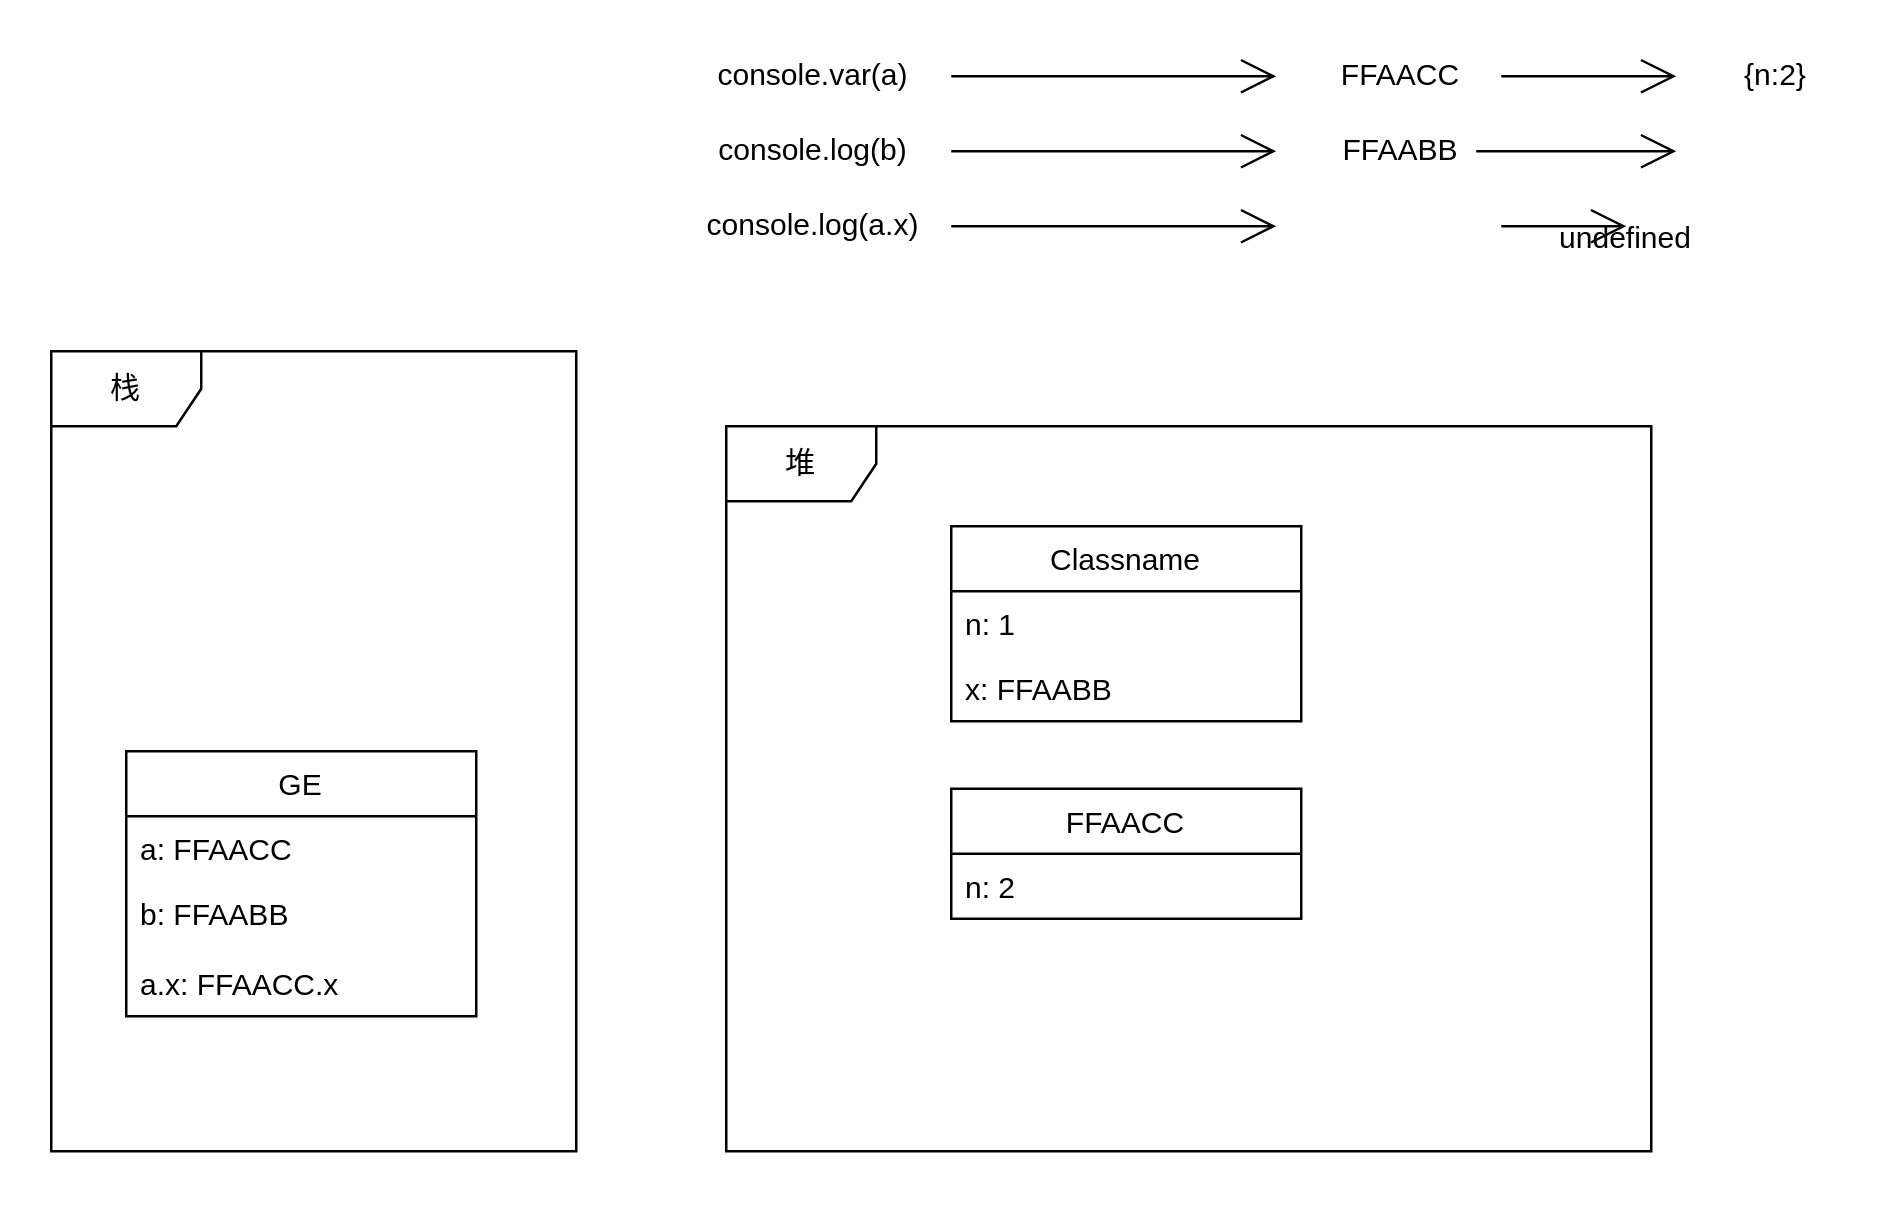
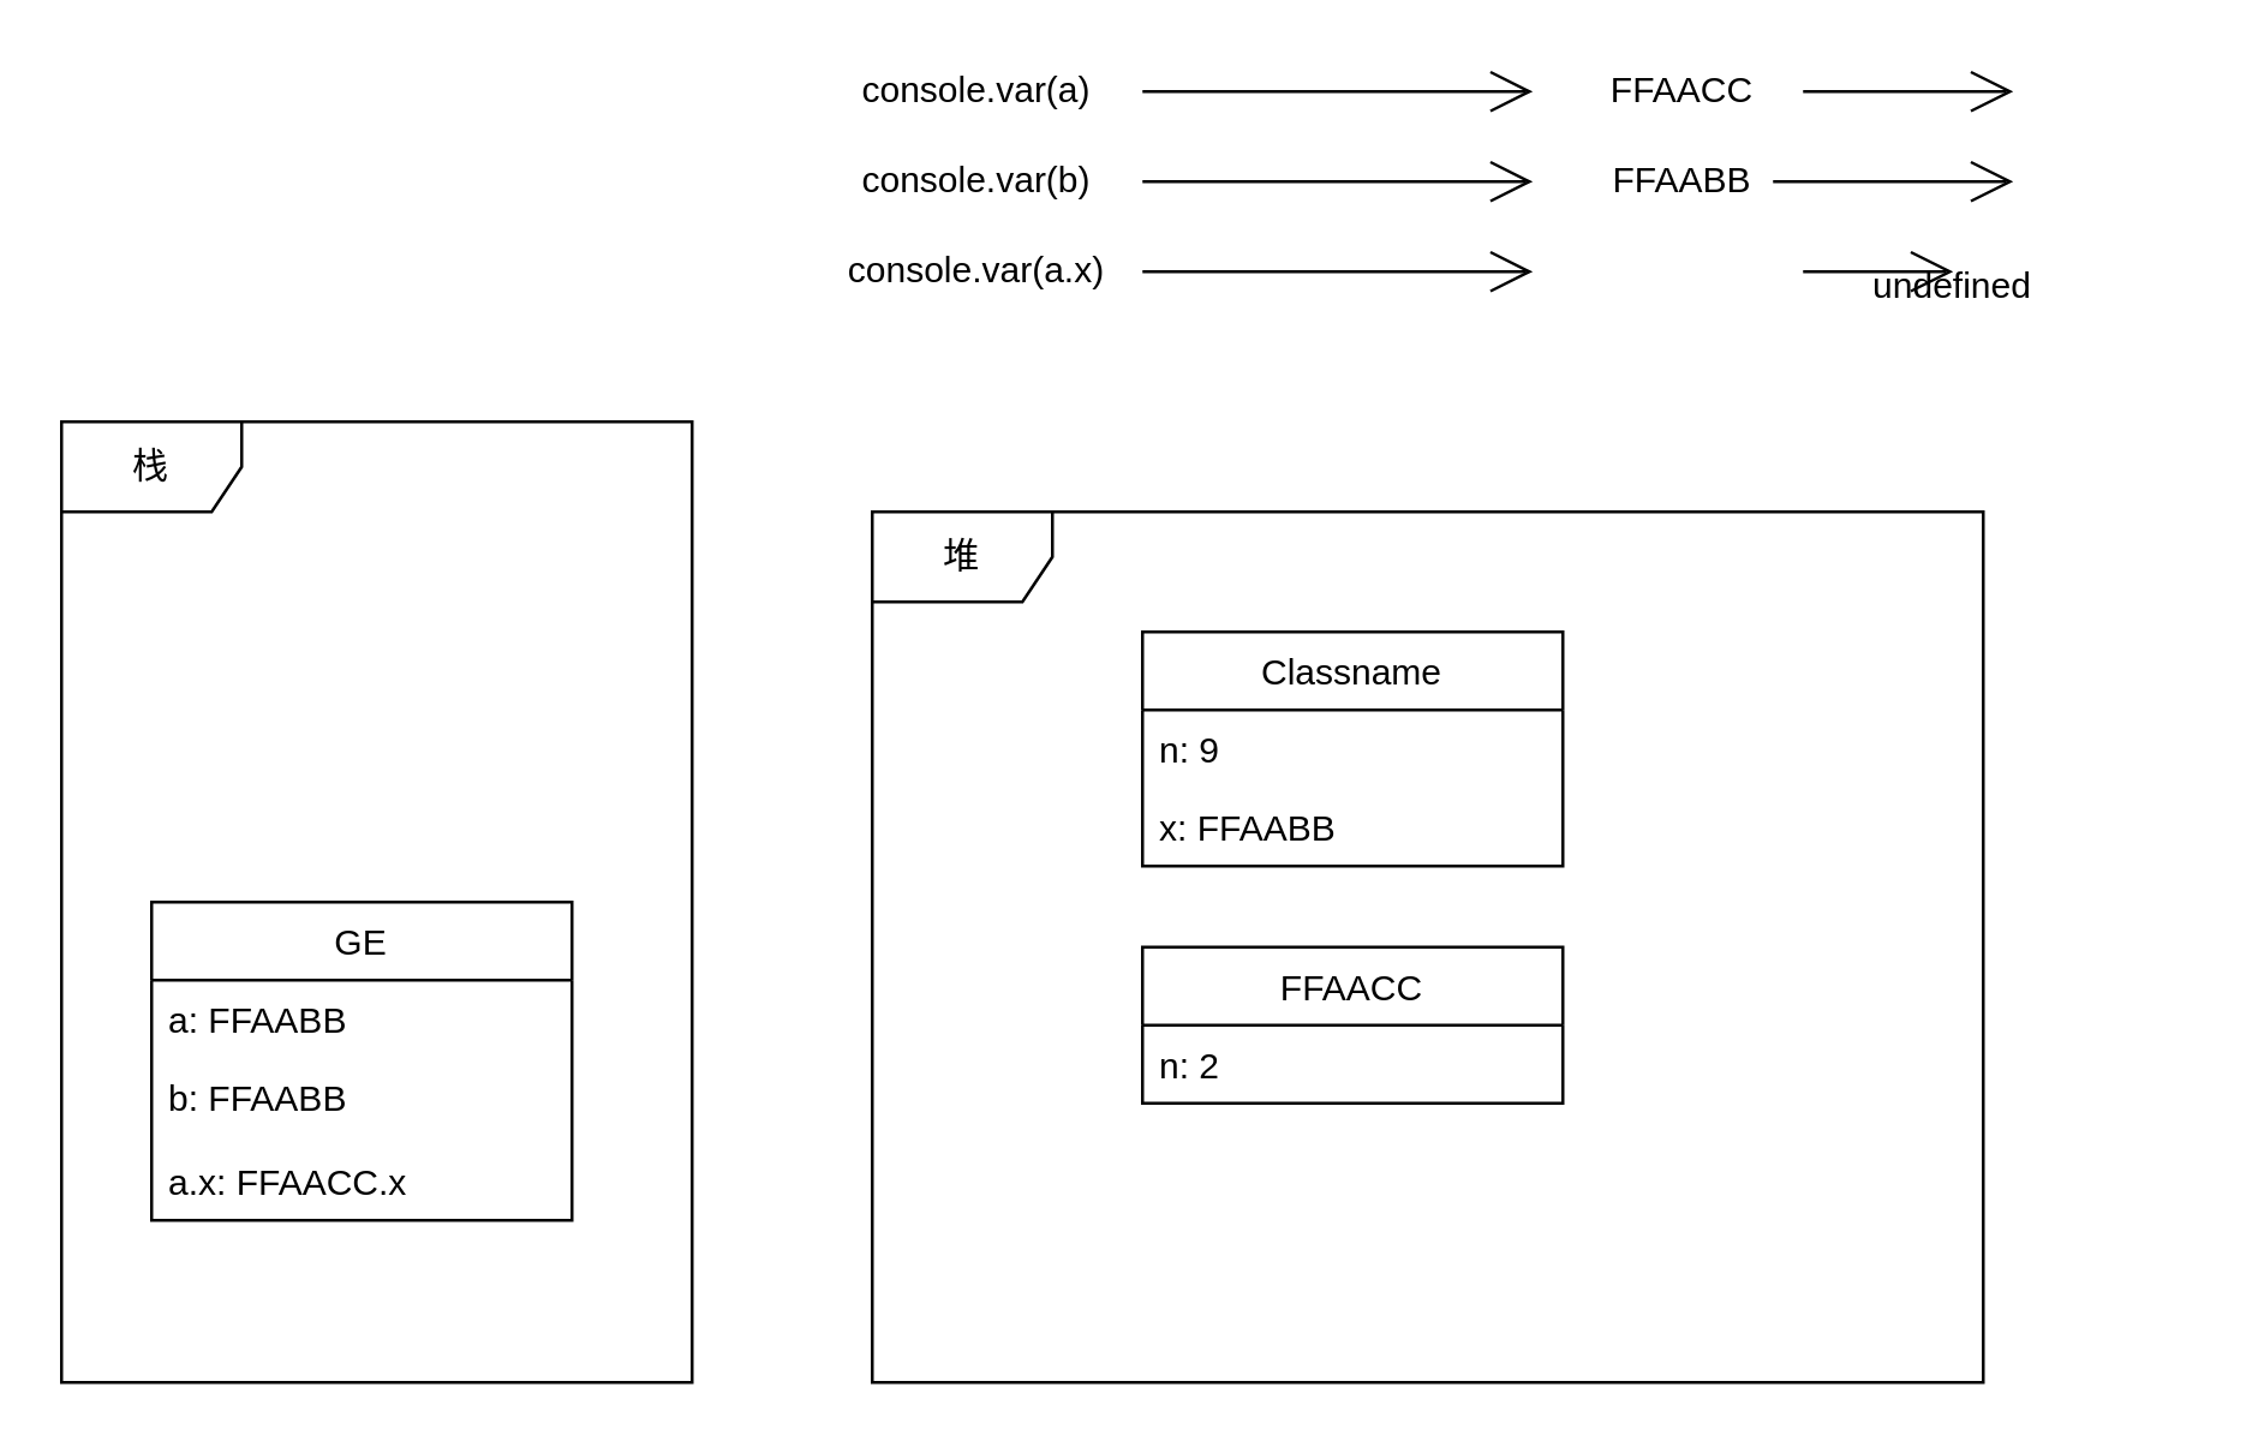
  <mxCell id="0" />
  <mxCell id="1" parent="0" />
  <mxCell id="2" value="栈" style="shape=umlFrame;whiteSpace=wrap;html=1;" vertex="1" parent="1"><mxGeometry x="20" y="140" width="210" height="320" as="geometry" /></mxCell>
  <mxCell id="3" value="堆" style="shape=umlFrame;whiteSpace=wrap;html=1;" vertex="1" parent="1"><mxGeometry x="290" y="170" width="370" height="290" as="geometry" /></mxCell>
  <mxCell id="4" value="console.var(a)" style="text;html=1;strokeColor=none;fillColor=none;align=center;verticalAlign=middle;whiteSpace=wrap;rounded=0;" vertex="1" parent="1"><mxGeometry x="280" y="20" width="90" height="20" as="geometry" /></mxCell>
- <mxCell id="5" value="console.log(b)" style="text;html=1;strokeColor=none;fillColor=none;align=center;verticalAlign=middle;whiteSpace=wrap;rounded=0;" vertex="1" parent="1"><mxGeometry x="280" y="50" width="90" height="20" as="geometry" /></mxCell>
- <mxCell id="6" value="console.log(a.x)" style="text;html=1;strokeColor=none;fillColor=none;align=center;verticalAlign=middle;whiteSpace=wrap;rounded=0;" vertex="1" parent="1"><mxGeometry x="280" y="80" width="90" height="20" as="geometry" /></mxCell>
+ <mxCell id="5" value="console.var(b)" style="text;html=1;strokeColor=none;fillColor=none;align=center;verticalAlign=middle;whiteSpace=wrap;rounded=0;" vertex="1" parent="1"><mxGeometry x="280" y="50" width="90" height="20" as="geometry" /></mxCell>
+ <mxCell id="6" value="console.var(a.x)" style="text;html=1;strokeColor=none;fillColor=none;align=center;verticalAlign=middle;whiteSpace=wrap;rounded=0;" vertex="1" parent="1"><mxGeometry x="280" y="80" width="90" height="20" as="geometry" /></mxCell>
  <mxCell id="7" value="" style="endArrow=open;endFill=1;endSize=12;html=1;" edge="1" parent="1"><mxGeometry width="160" relative="1" as="geometry"><mxPoint x="380" y="30" as="sourcePoint" /><mxPoint x="510" y="30" as="targetPoint" /></mxGeometry></mxCell>
  <mxCell id="8" value="" style="endArrow=open;endFill=1;endSize=12;html=1;" edge="1" parent="1"><mxGeometry width="160" relative="1" as="geometry"><mxPoint x="380" y="60" as="sourcePoint" /><mxPoint x="510" y="60" as="targetPoint" /></mxGeometry></mxCell>
  <mxCell id="9" value="" style="endArrow=open;endFill=1;endSize=12;html=1;" edge="1" parent="1"><mxGeometry width="160" relative="1" as="geometry"><mxPoint x="380" y="90" as="sourcePoint" /><mxPoint x="510" y="90" as="targetPoint" /></mxGeometry></mxCell>
  <mxCell id="10" value="GE" style="swimlane;fontStyle=0;childLayout=stackLayout;horizontal=1;startSize=26;fillColor=none;horizontalStack=0;resizeParent=1;resizeParentMax=0;resizeLast=0;collapsible=1;marginBottom=0;" vertex="1" parent="1"><mxGeometry x="50" y="300" width="140" height="106" as="geometry" /></mxCell>
- <mxCell id="11" value="a: FFAACC" style="text;strokeColor=none;fillColor=none;align=left;verticalAlign=top;spacingLeft=4;spacingRight=4;overflow=hidden;rotatable=0;points=[[0,0.5],[1,0.5]];portConstraint=eastwest;" vertex="1" parent="10"><mxGeometry y="26" width="140" height="26" as="geometry" /></mxCell>
+ <mxCell id="11" value="a: FFAABB" style="text;strokeColor=none;fillColor=none;align=left;verticalAlign=top;spacingLeft=4;spacingRight=4;overflow=hidden;rotatable=0;points=[[0,0.5],[1,0.5]];portConstraint=eastwest;" vertex="1" parent="10"><mxGeometry y="26" width="140" height="26" as="geometry" /></mxCell>
  <mxCell id="12" value="b: FFAABB" style="text;strokeColor=none;fillColor=none;align=left;verticalAlign=top;spacingLeft=4;spacingRight=4;overflow=hidden;rotatable=0;points=[[0,0.5],[1,0.5]];portConstraint=eastwest;" vertex="1" parent="10"><mxGeometry y="52" width="140" height="28" as="geometry" /></mxCell>
  <mxCell id="13" value="a.x: FFAACC.x" style="text;strokeColor=none;fillColor=none;align=left;verticalAlign=top;spacingLeft=4;spacingRight=4;overflow=hidden;rotatable=0;points=[[0,0.5],[1,0.5]];portConstraint=eastwest;" vertex="1" parent="10"><mxGeometry y="80" width="140" height="26" as="geometry" /></mxCell>
  <mxCell id="14" value="FFAACC" style="swimlane;fontStyle=0;childLayout=stackLayout;horizontal=1;startSize=26;fillColor=none;horizontalStack=0;resizeParent=1;resizeParentMax=0;resizeLast=0;collapsible=1;marginBottom=0;" vertex="1" parent="1"><mxGeometry x="380" y="315" width="140" height="52" as="geometry" /></mxCell>
  <mxCell id="15" value="n: 2" style="text;strokeColor=none;fillColor=none;align=left;verticalAlign=top;spacingLeft=4;spacingRight=4;overflow=hidden;rotatable=0;points=[[0,0.5],[1,0.5]];portConstraint=eastwest;" vertex="1" parent="14"><mxGeometry y="26" width="140" height="26" as="geometry" /></mxCell>
  <mxCell id="16" value="Classname" style="swimlane;fontStyle=0;childLayout=stackLayout;horizontal=1;startSize=26;fillColor=none;horizontalStack=0;resizeParent=1;resizeParentMax=0;resizeLast=0;collapsible=1;marginBottom=0;" vertex="1" parent="1"><mxGeometry x="380" y="210" width="140" height="78" as="geometry" /></mxCell>
- <mxCell id="17" value="n: 1" style="text;strokeColor=none;fillColor=none;align=left;verticalAlign=top;spacingLeft=4;spacingRight=4;overflow=hidden;rotatable=0;points=[[0,0.5],[1,0.5]];portConstraint=eastwest;" vertex="1" parent="16"><mxGeometry y="26" width="140" height="26" as="geometry" /></mxCell>
+ <mxCell id="17" value="n: 9" style="text;strokeColor=none;fillColor=none;align=left;verticalAlign=top;spacingLeft=4;spacingRight=4;overflow=hidden;rotatable=0;points=[[0,0.5],[1,0.5]];portConstraint=eastwest;" vertex="1" parent="16"><mxGeometry y="26" width="140" height="26" as="geometry" /></mxCell>
  <mxCell id="18" value="x: FFAABB" style="text;strokeColor=none;fillColor=none;align=left;verticalAlign=top;spacingLeft=4;spacingRight=4;overflow=hidden;rotatable=0;points=[[0,0.5],[1,0.5]];portConstraint=eastwest;" vertex="1" parent="16"><mxGeometry y="52" width="140" height="26" as="geometry" /></mxCell>
  <mxCell id="19" value="FFAACC" style="text;html=1;strokeColor=none;fillColor=none;align=center;verticalAlign=middle;whiteSpace=wrap;rounded=0;" vertex="1" parent="1"><mxGeometry x="540" y="20" width="40" height="20" as="geometry" /></mxCell>
  <mxCell id="20" value="" style="endArrow=open;endFill=1;endSize=12;html=1;" edge="1" parent="1"><mxGeometry width="160" relative="1" as="geometry"><mxPoint x="600" y="30" as="sourcePoint" /><mxPoint x="670" y="30" as="targetPoint" /></mxGeometry></mxCell>
- <mxCell id="21" value="{n:2}" style="text;html=1;strokeColor=none;fillColor=none;align=center;verticalAlign=middle;whiteSpace=wrap;rounded=0;" vertex="1" parent="1"><mxGeometry x="690" y="20" width="40" height="20" as="geometry" /></mxCell>
  <mxCell id="22" value="FFAABB" style="text;html=1;strokeColor=none;fillColor=none;align=center;verticalAlign=middle;whiteSpace=wrap;rounded=0;" vertex="1" parent="1"><mxGeometry x="540" y="50" width="40" height="20" as="geometry" /></mxCell>
  <mxCell id="23" value="" style="endArrow=open;endFill=1;endSize=12;html=1;" edge="1" parent="1"><mxGeometry width="160" relative="1" as="geometry"><mxPoint x="590" y="60" as="sourcePoint" /><mxPoint x="670" y="60" as="targetPoint" /></mxGeometry></mxCell>
  <mxCell id="24" value="" style="endArrow=open;endFill=1;endSize=12;html=1;" edge="1" parent="1"><mxGeometry width="160" relative="1" as="geometry"><mxPoint x="600" y="90" as="sourcePoint" /><mxPoint x="650" y="90" as="targetPoint" /></mxGeometry></mxCell>
  <mxCell id="25" value="undefined" style="text;html=1;strokeColor=none;fillColor=none;align=center;verticalAlign=middle;whiteSpace=wrap;rounded=0;" vertex="1" parent="1"><mxGeometry x="630" y="85" width="40" height="20" as="geometry" /></mxCell>
